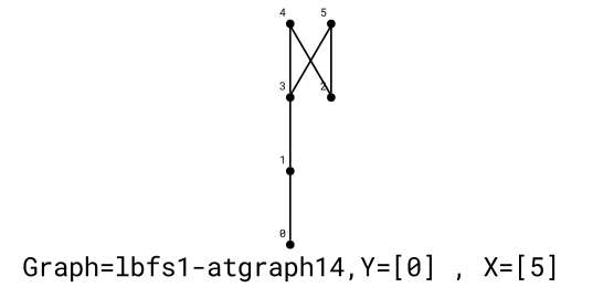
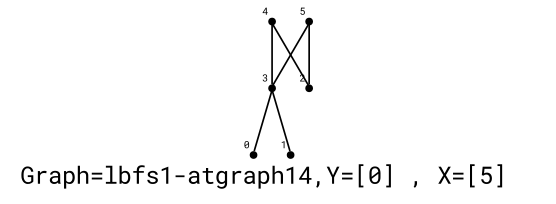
  graph {
    fontname="Roboto Mono"
    label="Graph=lbfs1-atgraph14,Y=[0] , X=[5]  "
    labelloc=bottom
    node [fontname="Roboto Mono" fontsize=6 shape=point]
    edge [fontname="Roboto Mono"]
    0 [xlabel=0]
    1 [xlabel=1]
    2 [xlabel=2]
    3 [xlabel=3]
    4 [xlabel=4]
    5 [xlabel=5]
-   1 -- 0
+   3 -- 0
    3 -- 1
    4 -- 2
    4 -- 3
    5 -- 2
    5 -- 3
  }
